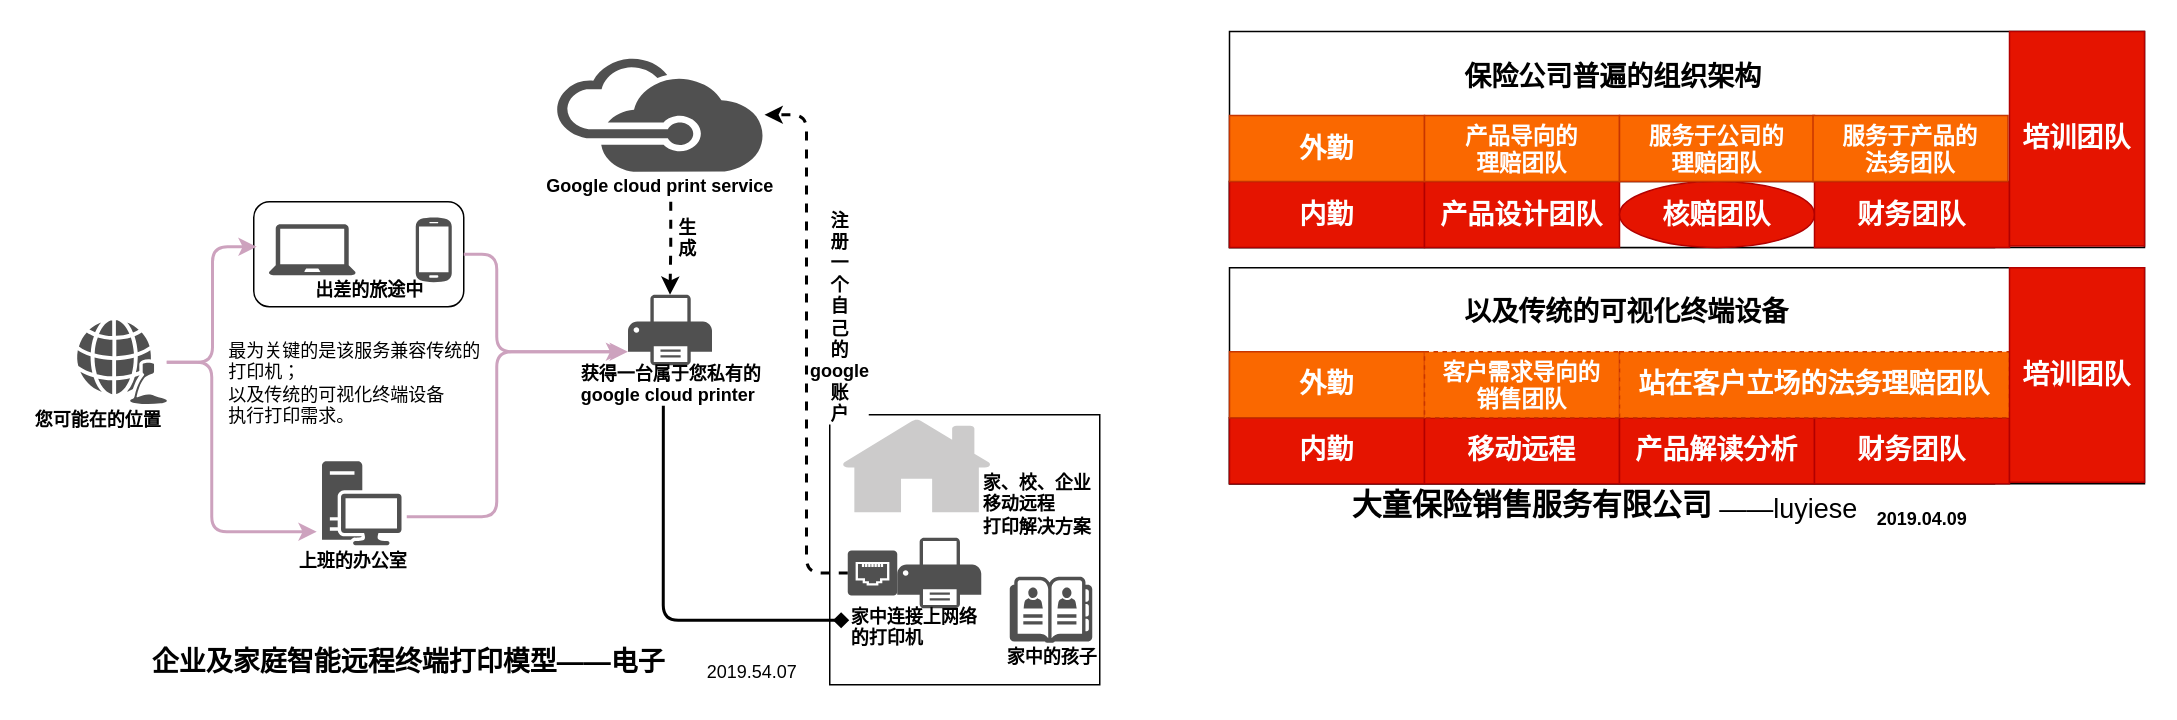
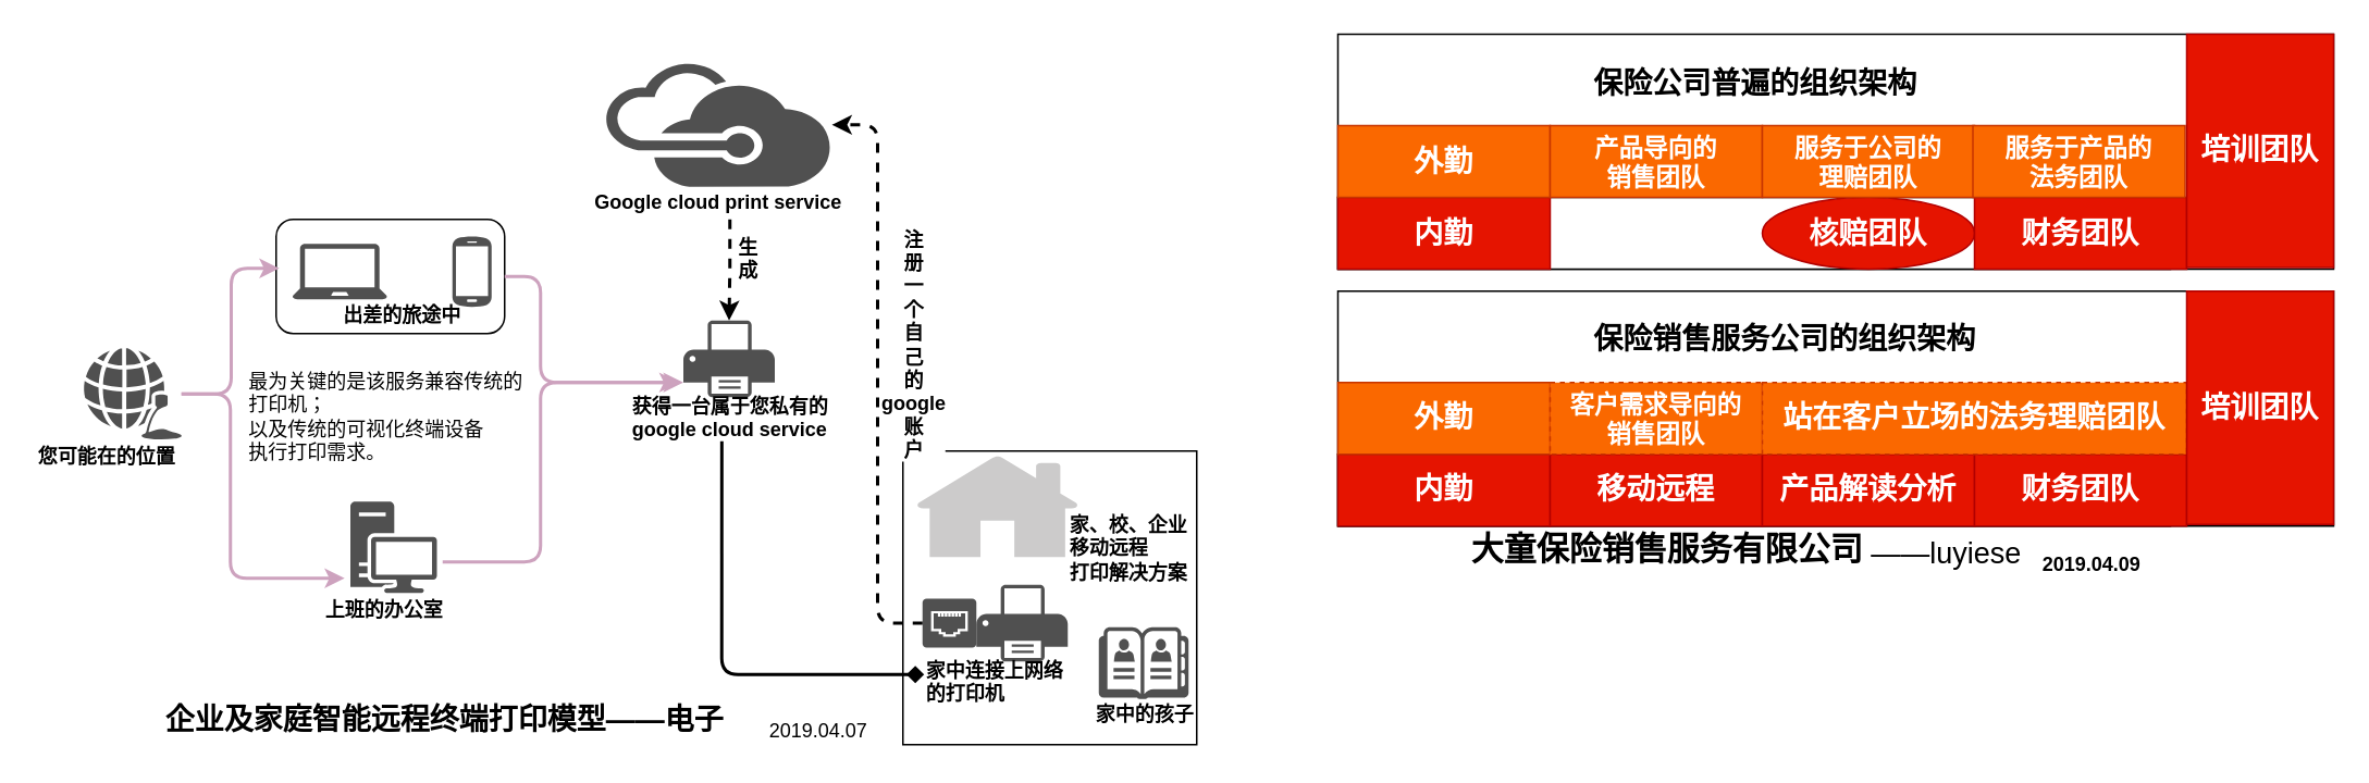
  <mxCell id="0" />
  <mxCell id="1" parent="0" />
  <mxCell id="2" value="" style="group" parent="1" vertex="1" connectable="0"><mxGeometry x="436.5" y="232" width="318" height="226" as="geometry" /></mxCell>
  <mxCell id="3" value="" style="whiteSpace=wrap;html=1;aspect=fixed;" parent="2" vertex="1"><mxGeometry x="116" y="44" width="180" height="180" as="geometry" /></mxCell>
  <mxCell id="4" value="" style="shadow=0;dashed=0;html=1;strokeColor=none;labelPosition=center;verticalLabelPosition=bottom;verticalAlign=top;outlineConnect=0;align=center;shape=mxgraph.office.concepts.home;fillColor=#CCCBCB;" parent="2" vertex="1"><mxGeometry x="124" y="47" width="100" height="62" as="geometry" /></mxCell>
  <mxCell id="5" value="" style="group" parent="2" vertex="1" connectable="0"><mxGeometry x="128" y="126" width="100" height="73" as="geometry" /></mxCell>
  <mxCell id="6" value="" style="shadow=0;dashed=0;html=1;strokeColor=none;fillColor=#505050;labelPosition=center;verticalLabelPosition=bottom;verticalAlign=top;outlineConnect=0;align=center;shape=mxgraph.office.devices.data_jack;" parent="5" vertex="1"><mxGeometry y="8.5" width="33" height="30" as="geometry" /></mxCell>
  <mxCell id="7" value="" style="shadow=0;dashed=0;html=1;strokeColor=none;fillColor=#505050;labelPosition=center;verticalLabelPosition=bottom;verticalAlign=top;outlineConnect=0;align=center;shape=mxgraph.office.devices.printer;" parent="5" vertex="1"><mxGeometry x="33" width="56" height="47" as="geometry" /></mxCell>
  <mxCell id="8" value="&lt;b&gt;家中连接上网络&lt;br&gt;的打印机&lt;/b&gt;&lt;br&gt;" style="text;html=1;resizable=0;points=[];autosize=1;align=left;verticalAlign=top;spacingTop=-4;" parent="5" vertex="1"><mxGeometry y="43" width="100" height="30" as="geometry" /></mxCell>
  <mxCell id="9" value="" style="group" parent="2" vertex="1" connectable="0"><mxGeometry x="232" y="152" width="80" height="64" as="geometry" /></mxCell>
  <mxCell id="10" value="" style="shadow=0;dashed=0;html=1;strokeColor=none;fillColor=#505050;labelPosition=center;verticalLabelPosition=bottom;verticalAlign=top;outlineConnect=0;align=center;shape=mxgraph.office.concepts.address_book;" parent="9" vertex="1"><mxGeometry x="4" width="55" height="44" as="geometry" /></mxCell>
  <mxCell id="11" value="&lt;b&gt;家中的孩子&lt;/b&gt;" style="text;html=1;resizable=0;points=[];autosize=1;align=left;verticalAlign=top;spacingTop=-4;" parent="9" vertex="1"><mxGeometry y="44" width="80" height="20" as="geometry" /></mxCell>
  <mxCell id="12" value="" style="group" parent="2" vertex="1" connectable="0"><mxGeometry x="-67.5" y="30" width="150" height="96" as="geometry" /></mxCell>
  <mxCell id="13" value="&lt;b&gt;家、校、企业&lt;br&gt;移动远程&lt;br&gt;打印解决方案&lt;br&gt;&lt;/b&gt;" style="text;html=1;resizable=0;points=[];autosize=1;align=left;verticalAlign=top;spacingTop=-4;" parent="2" vertex="1"><mxGeometry x="216" y="80" width="90" height="40" as="geometry" /></mxCell>
- <mxCell id="14" value="2019.54.07" style="text;html=1;resizable=0;points=[];autosize=1;align=left;verticalAlign=top;spacingTop=-4;" parent="2" vertex="1"><mxGeometry x="32.5" y="206" width="80" height="20" as="geometry" /></mxCell>
+ <mxCell id="14" value="2019.04.07" style="text;html=1;resizable=0;points=[];autosize=1;align=left;verticalAlign=top;spacingTop=-4;" parent="2" vertex="1"><mxGeometry x="32.5" y="206" width="80" height="20" as="geometry" /></mxCell>
  <mxCell id="15" value="" style="group" parent="1" vertex="1" connectable="0"><mxGeometry x="178.5" y="144" width="130" height="60" as="geometry" /></mxCell>
  <mxCell id="16" value="" style="rounded=1;whiteSpace=wrap;html=1;" parent="15" vertex="1"><mxGeometry x="-10" y="-10" width="140" height="70" as="geometry" /></mxCell>
  <mxCell id="17" value="" style="shadow=0;dashed=0;html=1;strokeColor=none;fillColor=#505050;labelPosition=center;verticalLabelPosition=bottom;verticalAlign=top;outlineConnect=0;align=center;shape=mxgraph.office.devices.laptop;" parent="15" vertex="1"><mxGeometry y="5" width="58" height="34" as="geometry" /></mxCell>
  <mxCell id="18" value="" style="shadow=0;dashed=0;html=1;strokeColor=none;fillColor=#505050;labelPosition=center;verticalLabelPosition=bottom;verticalAlign=top;outlineConnect=0;align=center;shape=mxgraph.office.devices.cell_phone_android_standalone;" parent="15" vertex="1"><mxGeometry x="98" width="24" height="44" as="geometry" /></mxCell>
  <mxCell id="19" value="&lt;b&gt;出差的旅途中&lt;/b&gt;" style="text;html=1;resizable=0;points=[];autosize=1;align=left;verticalAlign=top;spacingTop=-4;" parent="15" vertex="1"><mxGeometry x="29" y="39" width="90" height="20" as="geometry" /></mxCell>
  <mxCell id="20" value="" style="group" parent="1" vertex="1" connectable="0"><mxGeometry x="20.5" y="213" width="100" height="77" as="geometry" /></mxCell>
  <mxCell id="21" value="" style="shadow=0;dashed=0;html=1;strokeColor=none;fillColor=#505050;labelPosition=center;verticalLabelPosition=bottom;verticalAlign=top;outlineConnect=0;align=center;shape=mxgraph.office.concepts.web_conferencing;" parent="20" vertex="1"><mxGeometry x="30" width="60" height="56" as="geometry" /></mxCell>
  <mxCell id="22" value="&lt;b&gt;您可能在的位置&lt;/b&gt;" style="text;html=1;resizable=0;points=[];autosize=1;align=left;verticalAlign=top;spacingTop=-4;" parent="20" vertex="1"><mxGeometry y="57" width="100" height="20" as="geometry" /></mxCell>
  <mxCell id="23" value="" style="edgeStyle=elbowEdgeStyle;elbow=horizontal;endArrow=classic;html=1;strokeWidth=2;strokeColor=#CDA2BE;" parent="1" source="21" edge="1"><mxGeometry width="50" height="50" relative="1" as="geometry"><mxPoint x="130.5" y="264" as="sourcePoint" /><mxPoint x="170.5" y="164" as="targetPoint" /></mxGeometry></mxCell>
  <mxCell id="24" value="" style="edgeStyle=elbowEdgeStyle;elbow=horizontal;endArrow=classic;html=1;strokeWidth=2;strokeColor=#CDA2BE;" parent="1" source="21" edge="1"><mxGeometry width="50" height="50" relative="1" as="geometry"><mxPoint x="110.5" y="244" as="sourcePoint" /><mxPoint x="210.5" y="354" as="targetPoint" /><Array as="points"><mxPoint x="140.5" y="314" /><mxPoint x="190.5" y="344" /><mxPoint x="140.5" y="314" /></Array></mxGeometry></mxCell>
  <mxCell id="25" value="" style="edgeStyle=elbowEdgeStyle;elbow=horizontal;endArrow=classic;html=1;exitX=1;exitY=0.5;exitDx=0;exitDy=0;strokeWidth=2;strokeColor=#CDA2BE;" parent="1" source="16" target="28" edge="1"><mxGeometry width="50" height="50" relative="1" as="geometry"><mxPoint x="120.5" y="251" as="sourcePoint" /><mxPoint x="385" y="219.5" as="targetPoint" /><Array as="points"><mxPoint x="330.5" y="234" /><mxPoint x="330.5" y="204" /></Array></mxGeometry></mxCell>
  <mxCell id="26" value="" style="edgeStyle=elbowEdgeStyle;elbow=horizontal;endArrow=classic;html=1;strokeWidth=2;strokeColor=#CDA2BE;" parent="1" edge="1"><mxGeometry width="50" height="50" relative="1" as="geometry"><mxPoint x="270.5" y="344" as="sourcePoint" /><mxPoint x="415.5" y="234" as="targetPoint" /><Array as="points"><mxPoint x="330.5" y="284" /><mxPoint x="350.5" y="284" /><mxPoint x="330.5" y="254" /></Array></mxGeometry></mxCell>
  <mxCell id="27" value="" style="group" parent="1" vertex="1" connectable="0"><mxGeometry x="385" y="196" width="140" height="73" as="geometry" /></mxCell>
  <mxCell id="28" value="" style="shadow=0;dashed=0;html=1;strokeColor=none;fillColor=#505050;labelPosition=center;verticalLabelPosition=bottom;verticalAlign=top;outlineConnect=0;align=center;shape=mxgraph.office.devices.printer;" parent="27" vertex="1"><mxGeometry x="33" width="56" height="47" as="geometry" /></mxCell>
- <mxCell id="29" value="&lt;b&gt;获得一台属于您私有的&lt;br&gt;google cloud printer&lt;/b&gt;" style="text;html=1;resizable=0;points=[];autosize=1;align=left;verticalAlign=top;spacingTop=-4;" parent="27" vertex="1"><mxGeometry y="43" width="140" height="30" as="geometry" /></mxCell>
+ <mxCell id="29" value="&lt;b&gt;获得一台属于您私有的&lt;br&gt;google cloud service&lt;/b&gt;" style="text;html=1;resizable=0;points=[];autosize=1;align=left;verticalAlign=top;spacingTop=-4;" parent="27" vertex="1"><mxGeometry y="43" width="140" height="30" as="geometry" /></mxCell>
  <mxCell id="30" value="" style="edgeStyle=elbowEdgeStyle;elbow=horizontal;endArrow=classic;html=1;dashed=1;strokeWidth=2;strokeColor=#000000;" parent="1" source="6" target="38" edge="1"><mxGeometry width="50" height="50" relative="1" as="geometry"><mxPoint x="140.5" y="271" as="sourcePoint" /><mxPoint x="200.5" y="194" as="targetPoint" /></mxGeometry></mxCell>
  <mxCell id="31" value="&lt;b&gt;注&lt;br&gt;册&lt;br&gt;一&lt;br&gt;个&lt;br&gt;自&lt;br&gt;己&lt;br&gt;的&lt;br&gt;google&lt;br&gt;账&lt;br&gt;户&lt;/b&gt;" style="text;html=1;resizable=0;points=[];align=center;verticalAlign=middle;labelBackgroundColor=#ffffff;" parent="30" vertex="1" connectable="0"><mxGeometry x="0.346" y="-2" relative="1" as="geometry"><mxPoint x="19" y="44" as="offset" /></mxGeometry></mxCell>
  <mxCell id="32" value="" style="edgeStyle=orthogonalEdgeStyle;rounded=0;orthogonalLoop=1;jettySize=auto;html=1;strokeWidth=2;dashed=1;" parent="1" source="39" target="28" edge="1"><mxGeometry relative="1" as="geometry" /></mxCell>
  <mxCell id="33" value="" style="edgeStyle=elbowEdgeStyle;elbow=horizontal;endArrow=diamond;html=1;entryX=0.01;entryY=0.4;entryDx=0;entryDy=0;entryPerimeter=0;exitX=0.404;exitY=1.033;exitDx=0;exitDy=0;exitPerimeter=0;strokeWidth=2;" parent="1" source="29" target="8" edge="1"><mxGeometry width="50" height="50" relative="1" as="geometry"><mxPoint x="120.5" y="254" as="sourcePoint" /><mxPoint x="180.5" y="348" as="targetPoint" /><Array as="points"><mxPoint x="441.5" y="304" /><mxPoint x="431.5" y="344" /></Array></mxGeometry></mxCell>
  <mxCell id="34" value="&lt;b&gt;&lt;font style=&quot;font-size: 18px&quot;&gt;企业及家庭智能远程终端打印模型——电子&lt;/font&gt;&lt;/b&gt;" style="text;html=1;resizable=0;points=[];autosize=1;align=left;verticalAlign=top;spacingTop=-4;" parent="1" vertex="1"><mxGeometry x="98.5" y="428" width="360" height="20" as="geometry" /></mxCell>
  <mxCell id="35" value="最为关键的是该服务兼容传统的&lt;br&gt;打印机；&lt;br&gt;以及传统的可视化终端设备&lt;br&gt;执行打印需求。" style="text;html=1;resizable=0;points=[];autosize=1;align=left;verticalAlign=top;spacingTop=-4;" parent="1" vertex="1"><mxGeometry x="150" y="224" width="180" height="60" as="geometry" /></mxCell>
  <mxCell id="36" value="&lt;b&gt;生&lt;br&gt;成&lt;/b&gt;" style="text;html=1;resizable=0;points=[];autosize=1;align=left;verticalAlign=top;spacingTop=-4;" parent="1" vertex="1"><mxGeometry x="449.5" y="142" width="30" height="30" as="geometry" /></mxCell>
  <mxCell id="37" value="" style="group" parent="1" vertex="1" connectable="0"><mxGeometry x="361.5" y="38" width="170" height="96" as="geometry" /></mxCell>
  <mxCell id="38" value="" style="shadow=0;dashed=0;html=1;strokeColor=none;fillColor=#505050;labelPosition=center;verticalLabelPosition=bottom;outlineConnect=0;verticalAlign=top;align=center;shape=mxgraph.office.clouds.azure;" parent="37" vertex="1"><mxGeometry x="7.5" width="140" height="76" as="geometry" /></mxCell>
  <mxCell id="39" value="&lt;b&gt;Google cloud print service&lt;/b&gt;" style="text;html=1;resizable=0;points=[];autosize=1;align=left;verticalAlign=top;spacingTop=-4;" parent="37" vertex="1"><mxGeometry y="76" width="170" height="20" as="geometry" /></mxCell>
  <mxCell id="40" value="" style="group" parent="1" vertex="1" connectable="0"><mxGeometry x="197" y="307" width="90" height="76.5" as="geometry" /></mxCell>
  <mxCell id="41" value="" style="shadow=0;dashed=0;html=1;strokeColor=none;fillColor=#505050;labelPosition=center;verticalLabelPosition=bottom;verticalAlign=top;outlineConnect=0;align=center;shape=mxgraph.office.devices.workstation;" parent="40" vertex="1"><mxGeometry x="17" width="53" height="56" as="geometry" /></mxCell>
  <mxCell id="42" value="&lt;b&gt;上班的办公室&lt;/b&gt;" style="text;html=1;resizable=0;points=[];autosize=1;align=left;verticalAlign=top;spacingTop=-4;" parent="40" vertex="1"><mxGeometry y="56.5" width="90" height="20" as="geometry" /></mxCell>
  <mxCell id="43" value="" style="group;container=1;" vertex="1" connectable="0" parent="1"><mxGeometry x="819" y="20.5" width="610" height="335" as="geometry" /></mxCell>
  <mxCell id="44" value="&lt;span&gt;&lt;font style=&quot;font-size: 20px&quot;&gt;&lt;b&gt;大童保险销售服务有限公司&lt;/b&gt;&lt;/font&gt;&lt;/span&gt;" style="text;html=1;resizable=0;points=[];autosize=1;align=left;verticalAlign=top;spacingTop=-4;fontSize=20;" vertex="1" parent="43"><mxGeometry x="80" y="300" width="260" height="30" as="geometry" /></mxCell>
  <mxCell id="45" value="&lt;font style=&quot;font-size: 18px&quot;&gt;——luyiese&lt;/font&gt;" style="text;html=1;resizable=0;points=[];autosize=1;align=left;verticalAlign=top;spacingTop=-4;" vertex="1" parent="43"><mxGeometry x="325" y="305" width="110" height="20" as="geometry" /></mxCell>
  <mxCell id="46" value="&lt;b&gt;2019.04.09&lt;/b&gt;" style="text;html=1;resizable=0;points=[];autosize=1;align=left;verticalAlign=top;spacingTop=-4;" vertex="1" parent="43"><mxGeometry x="430" y="315" width="80" height="20" as="geometry" /></mxCell>
  <mxCell id="47" value="" style="group" vertex="1" connectable="0" parent="43"><mxGeometry width="610" height="301.5" as="geometry" /></mxCell>
  <mxCell id="48" value="" style="group" vertex="1" connectable="0" parent="47"><mxGeometry width="610" height="144" as="geometry" /></mxCell>
  <mxCell id="49" value="" style="rounded=0;whiteSpace=wrap;html=1;fontStyle=1" vertex="1" parent="48"><mxGeometry width="610" height="144" as="geometry" /></mxCell>
  <mxCell id="50" value="" style="rounded=0;whiteSpace=wrap;html=1;fontStyle=1" vertex="1" parent="48"><mxGeometry y="100" width="510" height="44" as="geometry" /></mxCell>
  <mxCell id="51" value="&lt;font style=&quot;font-size: 18px&quot;&gt;内勤&lt;/font&gt;" style="rounded=0;whiteSpace=wrap;html=1;fillColor=#e51400;strokeColor=#B20000;fontColor=#ffffff;fontStyle=1" vertex="1" parent="48"><mxGeometry y="100" width="130" height="44" as="geometry" /></mxCell>
- <mxCell id="52" value="&lt;font style=&quot;font-size: 18px&quot;&gt;产品设计团队&lt;/font&gt;" style="rounded=0;whiteSpace=wrap;html=1;fillColor=#e51400;strokeColor=#B20000;fontColor=#ffffff;fontStyle=1" vertex="1" parent="48"><mxGeometry x="130" y="100" width="130" height="44" as="geometry" /></mxCell>
  <mxCell id="53" value="&lt;font style=&quot;font-size: 18px&quot;&gt;核赔团队&lt;/font&gt;" style="ellipse;whiteSpace=wrap;html=1;fillColor=#e51400;strokeColor=#B20000;fontColor=#ffffff;fontStyle=1;" vertex="1" parent="48"><mxGeometry x="260" y="100" width="130" height="44" as="geometry" /></mxCell>
  <mxCell id="54" value="&lt;font style=&quot;font-size: 18px&quot;&gt;财务团队&lt;/font&gt;" style="rounded=0;whiteSpace=wrap;html=1;fillColor=#e51400;strokeColor=#B20000;fontColor=#ffffff;fontStyle=1;fontSize=15;" vertex="1" parent="48"><mxGeometry x="390" y="100" width="130" height="44" as="geometry" /></mxCell>
  <mxCell id="55" value="&lt;font style=&quot;font-size: 18px&quot;&gt;外勤&lt;/font&gt;" style="rounded=0;whiteSpace=wrap;html=1;fillColor=#fa6800;strokeColor=#C73500;fontColor=#ffffff;fontStyle=1" vertex="1" parent="48"><mxGeometry y="56" width="130" height="44" as="geometry" /></mxCell>
- <mxCell id="56" value="&lt;font style=&quot;font-size: 15px&quot;&gt;产品导向的&lt;br&gt;理赔团队&lt;/font&gt;" style="rounded=0;whiteSpace=wrap;html=1;fillColor=#fa6800;strokeColor=#C73500;fontColor=#ffffff;fontStyle=1" vertex="1" parent="48"><mxGeometry x="130" y="56" width="130" height="44" as="geometry" /></mxCell>
+ <mxCell id="56" value="&lt;font style=&quot;font-size: 15px&quot;&gt;产品导向的&lt;br&gt;销售团队&lt;/font&gt;" style="rounded=0;whiteSpace=wrap;html=1;fillColor=#fa6800;strokeColor=#C73500;fontColor=#ffffff;fontStyle=1" vertex="1" parent="48"><mxGeometry x="130" y="56" width="130" height="44" as="geometry" /></mxCell>
  <mxCell id="57" value="&lt;font style=&quot;font-size: 15px&quot;&gt;服务于公司的&lt;br&gt;理赔团队&lt;/font&gt;" style="rounded=0;whiteSpace=wrap;html=1;fillColor=#fa6800;strokeColor=#C73500;fontColor=#ffffff;fontStyle=1" vertex="1" parent="48"><mxGeometry x="260" y="56" width="130" height="44" as="geometry" /></mxCell>
  <mxCell id="58" value="&lt;font style=&quot;font-size: 15px&quot;&gt;服务于产品的&lt;br&gt;法务团队&lt;/font&gt;" style="rounded=0;whiteSpace=wrap;html=1;fillColor=#fa6800;strokeColor=#C73500;fontColor=#ffffff;fontStyle=1" vertex="1" parent="48"><mxGeometry x="389" y="56" width="130" height="44" as="geometry" /></mxCell>
  <mxCell id="59" value="&lt;font style=&quot;font-size: 18px&quot;&gt;培训团队&lt;/font&gt;" style="rounded=0;whiteSpace=wrap;html=1;fillColor=#e51400;strokeColor=#B20000;fontColor=#ffffff;fontStyle=1" vertex="1" parent="48"><mxGeometry x="520" width="90" height="143" as="geometry" /></mxCell>
  <mxCell id="60" value="&lt;span&gt;&lt;font style=&quot;font-size: 18px&quot;&gt;保险公司普遍的组织架构&lt;/font&gt;&lt;/span&gt;" style="text;html=1;resizable=0;points=[];autosize=1;align=left;verticalAlign=top;spacingTop=-4;fontStyle=1" vertex="1" parent="48"><mxGeometry x="155" y="17" width="210" height="20" as="geometry" /></mxCell>
  <mxCell id="61" value="" style="group" vertex="1" connectable="0" parent="47"><mxGeometry y="157.5" width="610" height="144" as="geometry" /></mxCell>
  <mxCell id="62" value="" style="rounded=0;whiteSpace=wrap;html=1;fontStyle=1" vertex="1" parent="61"><mxGeometry width="610" height="144" as="geometry" /></mxCell>
  <mxCell id="63" value="" style="rounded=0;whiteSpace=wrap;html=1;fontStyle=1" vertex="1" parent="61"><mxGeometry y="100" width="510" height="44" as="geometry" /></mxCell>
  <mxCell id="64" value="&lt;font style=&quot;font-size: 18px&quot;&gt;内勤&lt;/font&gt;" style="rounded=0;whiteSpace=wrap;html=1;fillColor=#e51400;strokeColor=#B20000;fontColor=#ffffff;fontStyle=1" vertex="1" parent="61"><mxGeometry y="100" width="130" height="44" as="geometry" /></mxCell>
  <mxCell id="65" value="&lt;font style=&quot;font-size: 18px&quot;&gt;移动远程&lt;/font&gt;" style="rounded=0;whiteSpace=wrap;html=1;fillColor=#e51400;strokeColor=#B20000;fontColor=#ffffff;fontStyle=1" vertex="1" parent="61"><mxGeometry x="130" y="100" width="130" height="44" as="geometry" /></mxCell>
  <mxCell id="66" value="&lt;font style=&quot;font-size: 18px&quot;&gt;产品解读分析&lt;/font&gt;" style="rounded=0;whiteSpace=wrap;html=1;fillColor=#e51400;strokeColor=#B20000;fontColor=#ffffff;fontStyle=1" vertex="1" parent="61"><mxGeometry x="260" y="100" width="130" height="44" as="geometry" /></mxCell>
  <mxCell id="67" value="&lt;font style=&quot;font-size: 18px&quot;&gt;财务团队&lt;/font&gt;" style="rounded=0;whiteSpace=wrap;html=1;fillColor=#e51400;strokeColor=#B20000;fontColor=#ffffff;fontStyle=1" vertex="1" parent="61"><mxGeometry x="390" y="100" width="130" height="44" as="geometry" /></mxCell>
  <mxCell id="68" value="&lt;font style=&quot;font-size: 18px&quot;&gt;外勤&lt;/font&gt;" style="rounded=0;whiteSpace=wrap;html=1;fillColor=#fa6800;strokeColor=#C73500;fontColor=#ffffff;fontStyle=1" vertex="1" parent="61"><mxGeometry y="56" width="130" height="44" as="geometry" /></mxCell>
  <mxCell id="69" value="&lt;font style=&quot;font-size: 15px&quot;&gt;客户需求导向的&lt;br&gt;销售团队&lt;/font&gt;" style="rounded=0;whiteSpace=wrap;html=1;fillColor=#fa6800;strokeColor=#C73500;fontColor=#ffffff;fontStyle=1;dashed=1;" vertex="1" parent="61"><mxGeometry x="130" y="56" width="130" height="44" as="geometry" /></mxCell>
  <mxCell id="70" value="&lt;font style=&quot;font-size: 18px&quot;&gt;站在客户立场的法务理赔团队&lt;/font&gt;" style="rounded=0;whiteSpace=wrap;html=1;fillColor=#fa6800;strokeColor=#C73500;fontColor=#ffffff;fontStyle=1;dashed=1;" vertex="1" parent="61"><mxGeometry x="260" y="56" width="260" height="44" as="geometry" /></mxCell>
  <mxCell id="71" value="&lt;font style=&quot;font-size: 18px&quot;&gt;培训团队&lt;/font&gt;" style="rounded=0;whiteSpace=wrap;html=1;fillColor=#e51400;strokeColor=#B20000;fontColor=#ffffff;fontStyle=1" vertex="1" parent="61"><mxGeometry x="520" width="90" height="143" as="geometry" /></mxCell>
- <mxCell id="72" value="&lt;span&gt;&lt;font style=&quot;font-size: 18px&quot;&gt;以及传统的可视化终端设备&lt;/font&gt;&lt;/span&gt;" style="text;html=1;resizable=0;points=[];autosize=1;align=left;verticalAlign=top;spacingTop=-4;fontStyle=1" vertex="1" parent="61"><mxGeometry x="155" y="17" width="250" height="20" as="geometry" /></mxCell>
+ <mxCell id="72" value="&lt;span&gt;&lt;font style=&quot;font-size: 18px&quot;&gt;保险销售服务公司的组织架构&lt;/font&gt;&lt;/span&gt;" style="text;html=1;resizable=0;points=[];autosize=1;align=left;verticalAlign=top;spacingTop=-4;fontStyle=1" vertex="1" parent="61"><mxGeometry x="155" y="17" width="250" height="20" as="geometry" /></mxCell>
